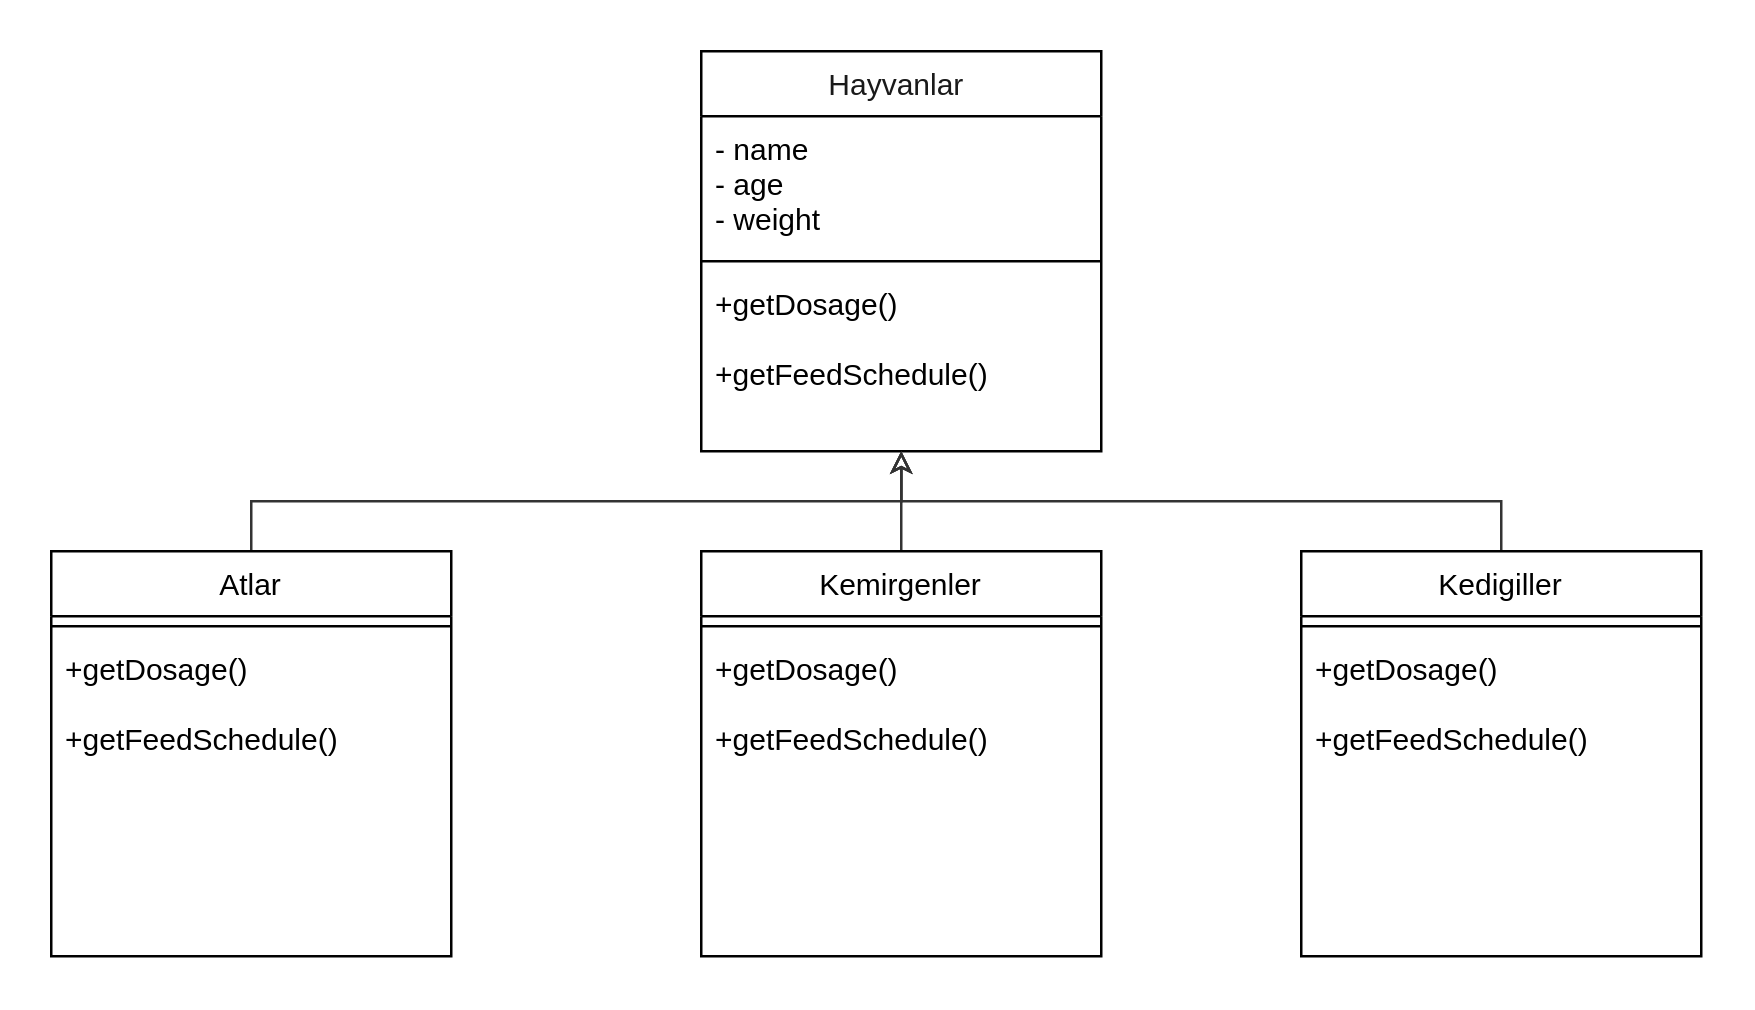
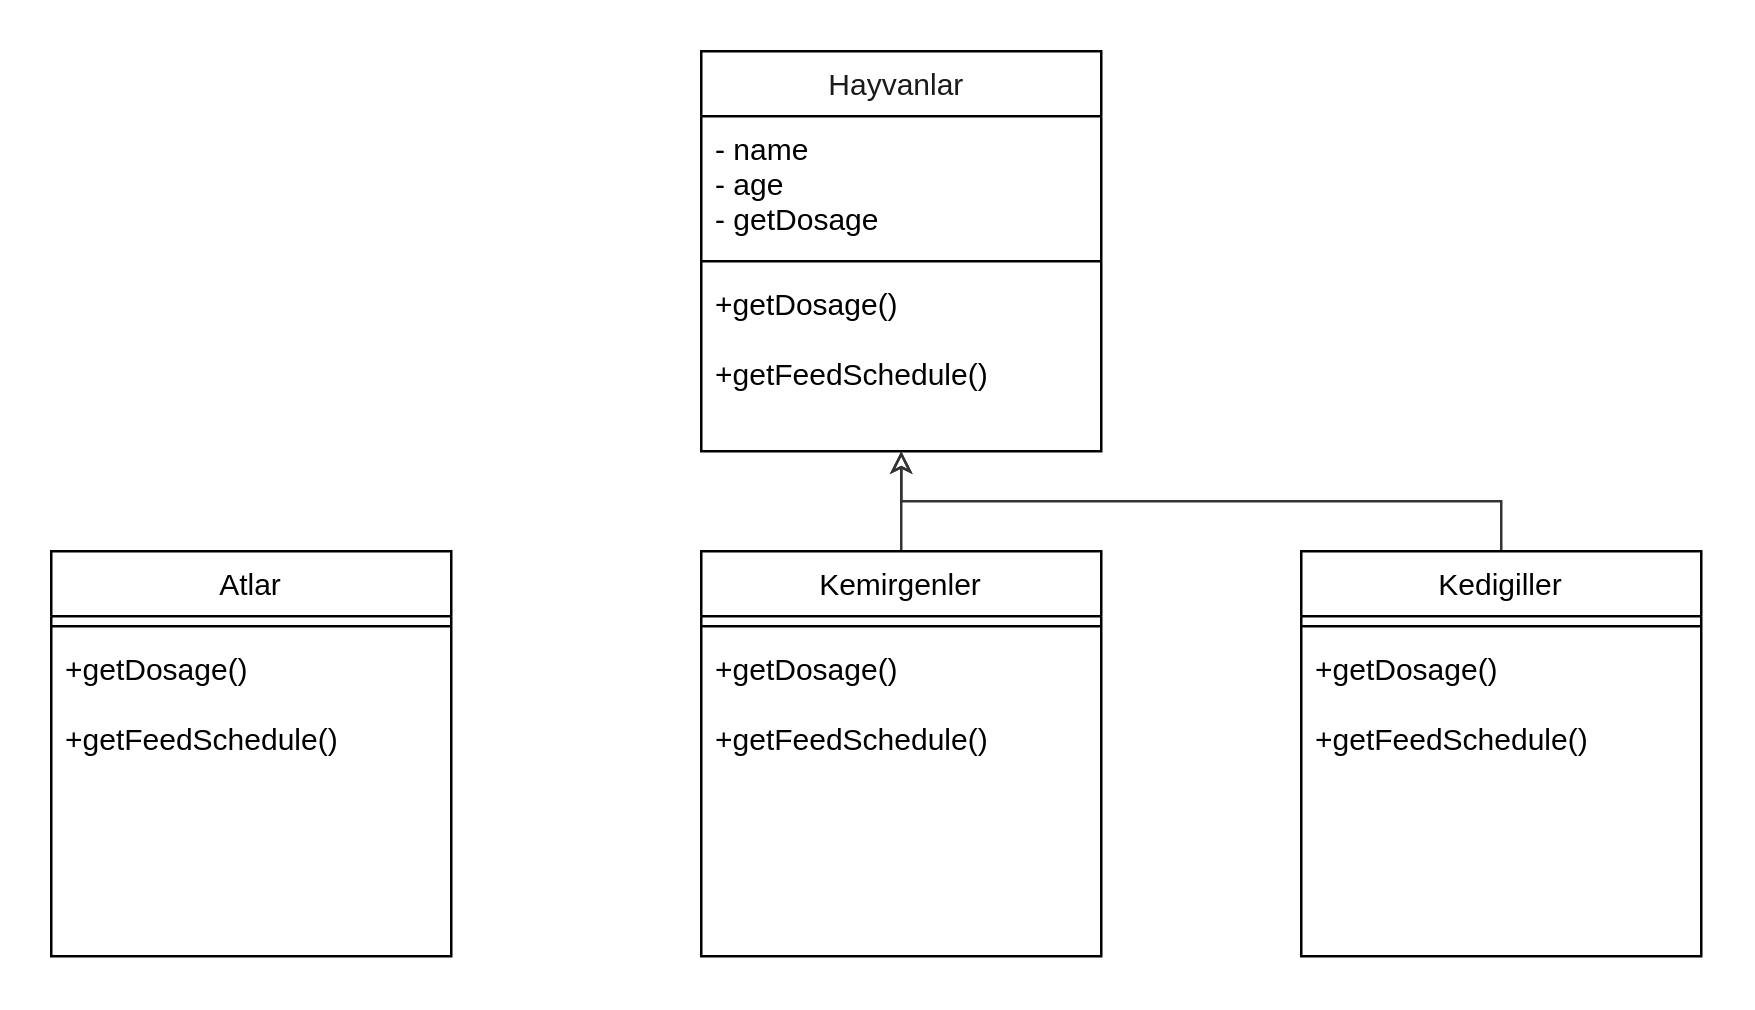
  <mxCell id="0" />
  <mxCell id="1" parent="0" />
  <mxCell id="2" value="Hayvanlar " style="swimlane;fontStyle=0;align=center;verticalAlign=top;childLayout=stackLayout;horizontal=1;startSize=26;horizontalStack=0;resizeParent=1;resizeLast=0;collapsible=1;marginBottom=0;rounded=0;shadow=0;strokeWidth=1;fontColor=#1A1A1A;" parent="1" vertex="1"><mxGeometry x="280" y="20" width="160" height="160" as="geometry"><mxRectangle x="230" y="140" width="160" height="26" as="alternateBounds" /></mxGeometry></mxCell>
- <mxCell id="3" value="- name&#10;- age&#10;- weight" style="text;align=left;verticalAlign=top;spacingLeft=4;spacingRight=4;overflow=hidden;rotatable=0;points=[[0,0.5],[1,0.5]];portConstraint=eastwest;" parent="2" vertex="1"><mxGeometry y="26" width="160" height="54" as="geometry" /></mxCell>
+ <mxCell id="3" value="- name&#10;- age&#10;- getDosage" style="text;align=left;verticalAlign=top;spacingLeft=4;spacingRight=4;overflow=hidden;rotatable=0;points=[[0,0.5],[1,0.5]];portConstraint=eastwest;" parent="2" vertex="1"><mxGeometry y="26" width="160" height="54" as="geometry" /></mxCell>
  <mxCell id="4" value="" style="line;html=1;strokeWidth=1;align=left;verticalAlign=middle;spacingTop=-1;spacingLeft=3;spacingRight=3;rotatable=0;labelPosition=right;points=[];portConstraint=eastwest;" parent="2" vertex="1"><mxGeometry y="80" width="160" height="8" as="geometry" /></mxCell>
  <mxCell id="5" value="+getDosage()&#10;&#10;+getFeedSchedule()" style="text;align=left;verticalAlign=top;spacingLeft=4;spacingRight=4;overflow=hidden;rotatable=0;points=[[0,0.5],[1,0.5]];portConstraint=eastwest;" parent="2" vertex="1"><mxGeometry y="88" width="160" height="54" as="geometry" /></mxCell>
- <mxCell id="6" value="" style="edgeStyle=orthogonalEdgeStyle;rounded=0;orthogonalLoop=1;jettySize=auto;entryX=0.5;entryY=1;entryDx=0;entryDy=0;fontColor=none;horizontal=1;fontSize=17;fontFamily=Courier New;labelBackgroundColor=none;noLabel=1;fontStyle=0;textOpacity=10;spacingTop=4;strokeColor=#333333;endArrow=classic;endFill=0;" edge="1" parent="1" source="7" target="2"><mxGeometry relative="1" as="geometry"><Array as="points"><mxPoint x="100" y="200" /><mxPoint x="360" y="200" /></Array></mxGeometry></mxCell>
  <mxCell id="7" value="Atlar" style="swimlane;fontStyle=0;align=center;verticalAlign=top;childLayout=stackLayout;horizontal=1;startSize=26;horizontalStack=0;resizeParent=1;resizeLast=0;collapsible=1;marginBottom=0;rounded=0;shadow=0;strokeWidth=1;" vertex="1" parent="1"><mxGeometry x="20" y="220" width="160" height="162" as="geometry"><mxRectangle x="230" y="140" width="160" height="26" as="alternateBounds" /></mxGeometry></mxCell>
  <mxCell id="8" value="" style="line;html=1;strokeWidth=1;align=left;verticalAlign=middle;spacingTop=-1;spacingLeft=3;spacingRight=3;rotatable=0;labelPosition=right;points=[];portConstraint=eastwest;" vertex="1" parent="7"><mxGeometry y="26" width="160" height="8" as="geometry" /></mxCell>
  <mxCell id="9" value="+getDosage()&#10;&#10;+getFeedSchedule()" style="text;align=left;verticalAlign=top;spacingLeft=4;spacingRight=4;overflow=hidden;rotatable=0;points=[[0,0.5],[1,0.5]];portConstraint=eastwest;" vertex="1" parent="7"><mxGeometry y="34" width="160" height="54" as="geometry" /></mxCell>
  <mxCell id="10" value="" style="edgeStyle=orthogonalEdgeStyle;rounded=0;orthogonalLoop=1;jettySize=auto;html=0;labelBackgroundColor=none;fontFamily=Courier New;fontSize=17;fontColor=none;endArrow=classic;endFill=0;strokeColor=#333333;" edge="1" parent="1" source="11"><mxGeometry relative="1" as="geometry"><mxPoint x="360" y="180" as="targetPoint" /><Array as="points"><mxPoint x="360" y="190" /><mxPoint x="360" y="190" /></Array></mxGeometry></mxCell>
  <mxCell id="11" value="Kemirgenler" style="swimlane;fontStyle=0;align=center;verticalAlign=top;childLayout=stackLayout;horizontal=1;startSize=26;horizontalStack=0;resizeParent=1;resizeLast=0;collapsible=1;marginBottom=0;rounded=0;shadow=0;strokeWidth=1;" vertex="1" parent="1"><mxGeometry x="280" y="220" width="160" height="162" as="geometry"><mxRectangle x="230" y="140" width="160" height="26" as="alternateBounds" /></mxGeometry></mxCell>
  <mxCell id="12" value="" style="line;html=1;strokeWidth=1;align=left;verticalAlign=middle;spacingTop=-1;spacingLeft=3;spacingRight=3;rotatable=0;labelPosition=right;points=[];portConstraint=eastwest;" vertex="1" parent="11"><mxGeometry y="26" width="160" height="8" as="geometry" /></mxCell>
  <mxCell id="13" value="+getDosage()&#10;&#10;+getFeedSchedule()" style="text;align=left;verticalAlign=top;spacingLeft=4;spacingRight=4;overflow=hidden;rotatable=0;points=[[0,0.5],[1,0.5]];portConstraint=eastwest;" vertex="1" parent="11"><mxGeometry y="34" width="160" height="54" as="geometry" /></mxCell>
  <mxCell id="14" style="edgeStyle=orthogonalEdgeStyle;rounded=0;orthogonalLoop=1;jettySize=auto;html=0;labelBackgroundColor=none;fontFamily=Courier New;fontSize=17;fontColor=none;endArrow=classic;endFill=0;strokeColor=#333333;" edge="1" parent="1" source="15"><mxGeometry relative="1" as="geometry"><mxPoint x="360" y="180" as="targetPoint" /><Array as="points"><mxPoint x="600" y="200" /><mxPoint x="360" y="200" /></Array></mxGeometry></mxCell>
  <mxCell id="15" value="Kedigiller" style="swimlane;fontStyle=0;align=center;verticalAlign=top;childLayout=stackLayout;horizontal=1;startSize=26;horizontalStack=0;resizeParent=1;resizeLast=0;collapsible=1;marginBottom=0;rounded=0;shadow=0;strokeWidth=1;" vertex="1" parent="1"><mxGeometry x="520" y="220" width="160" height="162" as="geometry"><mxRectangle x="230" y="140" width="160" height="26" as="alternateBounds" /></mxGeometry></mxCell>
  <mxCell id="16" value="" style="line;html=1;strokeWidth=1;align=left;verticalAlign=middle;spacingTop=-1;spacingLeft=3;spacingRight=3;rotatable=0;labelPosition=right;points=[];portConstraint=eastwest;" vertex="1" parent="15"><mxGeometry y="26" width="160" height="8" as="geometry" /></mxCell>
  <mxCell id="17" value="+getDosage()&#10;&#10;+getFeedSchedule()" style="text;align=left;verticalAlign=top;spacingLeft=4;spacingRight=4;overflow=hidden;rotatable=0;points=[[0,0.5],[1,0.5]];portConstraint=eastwest;" vertex="1" parent="15"><mxGeometry y="34" width="160" height="54" as="geometry" /></mxCell>
